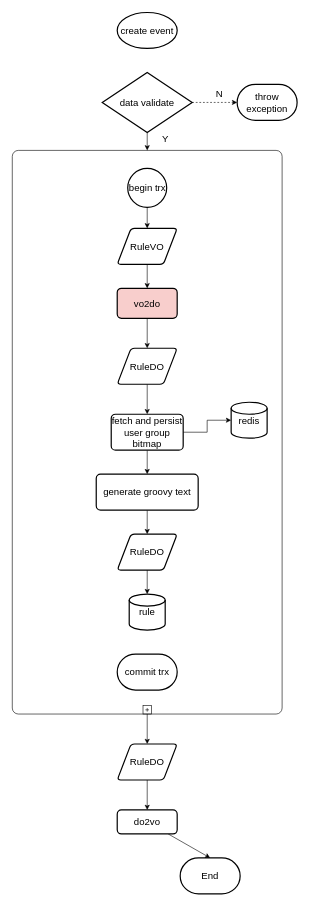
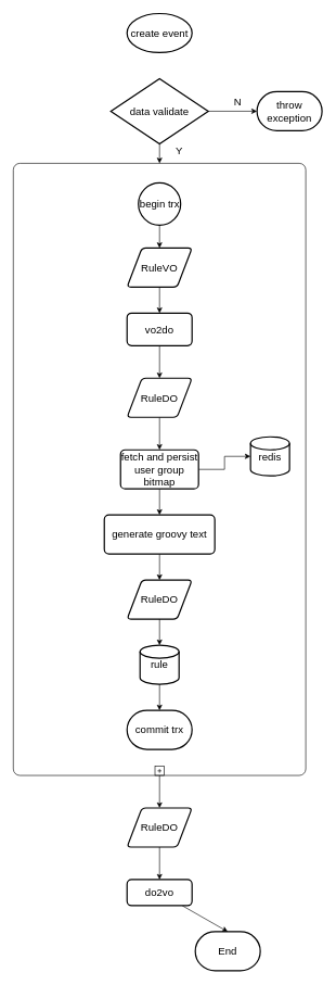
  <mxCell id="0" />
  <mxCell id="1" parent="0" />
  <mxCell id="2" value="create event" style="strokeWidth=2;html=1;shape=mxgraph.flowchart.start_1;whiteSpace=wrap;fontSize=16;" parent="1" vertex="1"><mxGeometry x="195" y="20" width="100" height="60" as="geometry" /></mxCell>
- <mxCell id="3" style="edgeStyle=orthogonalEdgeStyle;rounded=0;orthogonalLoop=1;jettySize=auto;html=1;entryX=0;entryY=0.5;entryDx=0;entryDy=0;entryPerimeter=0;dashed=1;" parent="1" source="5" target="35" edge="1"><mxGeometry relative="1" as="geometry"><mxPoint x="445" y="170" as="targetPoint" /></mxGeometry></mxCell>
+ <mxCell id="3" style="edgeStyle=orthogonalEdgeStyle;rounded=0;orthogonalLoop=1;jettySize=auto;html=1;entryX=0;entryY=0.5;entryDx=0;entryDy=0;entryPerimeter=0;" parent="1" source="5" target="35" edge="1"><mxGeometry relative="1" as="geometry"><mxPoint x="445" y="170" as="targetPoint" /></mxGeometry></mxCell>
  <mxCell id="4" style="rounded=0;orthogonalLoop=1;jettySize=auto;html=1;entryX=0.5;entryY=0;entryDx=0;entryDy=0;entryPerimeter=0;fontSize=16;targetPerimeterSpacing=0;" parent="1" source="5" target="9" edge="1"><mxGeometry relative="1" as="geometry" /></mxCell>
  <mxCell id="5" value="data validate" style="strokeWidth=2;html=1;shape=mxgraph.flowchart.decision;whiteSpace=wrap;fontSize=16;" parent="1" vertex="1"><mxGeometry x="170" y="120" width="150" height="100" as="geometry" /></mxCell>
  <mxCell id="6" value="N" style="text;html=1;align=center;verticalAlign=middle;resizable=0;points=[];autosize=1;strokeColor=none;fillColor=none;fontSize=16;" parent="1" vertex="1"><mxGeometry x="345" y="140" width="40" height="30" as="geometry" /></mxCell>
  <mxCell id="7" style="edgeStyle=none;rounded=0;orthogonalLoop=1;jettySize=auto;html=1;entryX=0.5;entryY=0;entryDx=0;entryDy=0;fontSize=16;targetPerimeterSpacing=0;" parent="1" source="9" target="30" edge="1"><mxGeometry relative="1" as="geometry" /></mxCell>
  <mxCell id="8" style="edgeStyle=orthogonalEdgeStyle;rounded=0;orthogonalLoop=1;jettySize=auto;html=1;exitX=0.5;exitY=0;exitDx=0;exitDy=0;exitPerimeter=0;entryX=0.5;entryY=0;entryDx=0;entryDy=0;entryPerimeter=0;" parent="1" source="9" target="15" edge="1"><mxGeometry relative="1" as="geometry" /></mxCell>
  <mxCell id="9" value="" style="points=[[0.25,0,0],[0.5,0,0],[0.75,0,0],[1,0.25,0],[1,0.5,0],[1,0.75,0],[0.75,1,0],[0.5,1,0],[0.25,1,0],[0,0.75,0],[0,0.5,0],[0,0.25,0]];shape=mxgraph.bpmn.task;whiteSpace=wrap;rectStyle=rounded;size=10;html=1;taskMarker=abstract;isLoopSub=1;fontSize=16;movable=1;resizable=1;rotatable=1;deletable=1;editable=1;connectable=1;" parent="1" vertex="1"><mxGeometry x="20" y="250" width="450" height="940" as="geometry" /></mxCell>
  <mxCell id="10" style="edgeStyle=orthogonalEdgeStyle;rounded=0;orthogonalLoop=1;jettySize=auto;html=1;entryX=0.5;entryY=0;entryDx=0;entryDy=0;fontSize=16;" parent="1" source="11" target="17" edge="1"><mxGeometry relative="1" as="geometry" /></mxCell>
- <mxCell id="11" value="vo2do" style="rounded=1;whiteSpace=wrap;html=1;absoluteArcSize=1;arcSize=14;strokeWidth=2;fontSize=16;fillColor=#f8cecc;" parent="1" vertex="1"><mxGeometry x="195" y="480" width="100" height="50" as="geometry" /></mxCell>
+ <mxCell id="11" value="vo2do" style="rounded=1;whiteSpace=wrap;html=1;absoluteArcSize=1;arcSize=14;strokeWidth=2;fontSize=16;" parent="1" vertex="1"><mxGeometry x="195" y="480" width="100" height="50" as="geometry" /></mxCell>
  <mxCell id="12" style="edgeStyle=orthogonalEdgeStyle;rounded=0;orthogonalLoop=1;jettySize=auto;html=1;fontSize=16;" parent="1" source="13" target="11" edge="1"><mxGeometry relative="1" as="geometry" /></mxCell>
  <mxCell id="13" value="RuleVO" style="shape=parallelogram;html=1;strokeWidth=2;perimeter=parallelogramPerimeter;whiteSpace=wrap;rounded=1;arcSize=12;size=0.23;fontSize=16;" parent="1" vertex="1"><mxGeometry x="195" y="380" width="100" height="60" as="geometry" /></mxCell>
  <mxCell id="14" style="edgeStyle=orthogonalEdgeStyle;rounded=0;orthogonalLoop=1;jettySize=auto;html=1;exitX=0.5;exitY=1;exitDx=0;exitDy=0;exitPerimeter=0;entryX=0.5;entryY=0;entryDx=0;entryDy=0;fontSize=16;" parent="1" source="15" target="13" edge="1"><mxGeometry relative="1" as="geometry" /></mxCell>
  <mxCell id="15" value="begin trx" style="strokeWidth=2;html=1;shape=mxgraph.flowchart.start_2;whiteSpace=wrap;fontSize=16;" parent="1" vertex="1"><mxGeometry x="212.5" y="280" width="65" height="65" as="geometry" /></mxCell>
  <mxCell id="16" value="" style="edgeStyle=orthogonalEdgeStyle;rounded=0;orthogonalLoop=1;jettySize=auto;html=1;fontSize=16;" parent="1" source="17" target="20" edge="1"><mxGeometry relative="1" as="geometry" /></mxCell>
  <mxCell id="17" value="RuleDO" style="shape=parallelogram;html=1;strokeWidth=2;perimeter=parallelogramPerimeter;whiteSpace=wrap;rounded=1;arcSize=12;size=0.23;fontSize=16;" parent="1" vertex="1"><mxGeometry x="195" y="580" width="100" height="60" as="geometry" /></mxCell>
  <mxCell id="18" value="" style="edgeStyle=orthogonalEdgeStyle;rounded=0;orthogonalLoop=1;jettySize=auto;html=1;fontSize=16;" parent="1" source="20" target="22" edge="1"><mxGeometry relative="1" as="geometry" /></mxCell>
  <mxCell id="19" style="edgeStyle=orthogonalEdgeStyle;rounded=0;orthogonalLoop=1;jettySize=auto;html=1;fontSize=16;" parent="1" source="20" target="23" edge="1"><mxGeometry relative="1" as="geometry" /></mxCell>
  <mxCell id="20" value="fetch and persist user group bitmap" style="whiteSpace=wrap;html=1;fontSize=16;strokeWidth=2;rounded=1;arcSize=12;" parent="1" vertex="1"><mxGeometry x="185" y="690" width="120" height="60" as="geometry" /></mxCell>
  <mxCell id="21" style="edgeStyle=orthogonalEdgeStyle;rounded=0;orthogonalLoop=1;jettySize=auto;html=1;entryX=0.5;entryY=0;entryDx=0;entryDy=0;fontSize=16;" parent="1" source="22" target="25" edge="1"><mxGeometry relative="1" as="geometry" /></mxCell>
  <mxCell id="22" value="generate groovy text" style="whiteSpace=wrap;html=1;fontSize=16;strokeWidth=2;rounded=1;arcSize=12;" parent="1" vertex="1"><mxGeometry x="160" y="790" width="170" height="60" as="geometry" /></mxCell>
  <mxCell id="23" value="redis" style="strokeWidth=2;html=1;shape=mxgraph.flowchart.database;whiteSpace=wrap;fontSize=16;" parent="1" vertex="1"><mxGeometry x="385" y="670" width="60" height="60" as="geometry" /></mxCell>
  <mxCell id="24" style="edgeStyle=orthogonalEdgeStyle;rounded=0;orthogonalLoop=1;jettySize=auto;html=1;entryX=0.5;entryY=0;entryDx=0;entryDy=0;entryPerimeter=0;fontSize=16;" parent="1" source="25" target="27" edge="1"><mxGeometry relative="1" as="geometry" /></mxCell>
  <mxCell id="25" value="RuleDO" style="shape=parallelogram;html=1;strokeWidth=2;perimeter=parallelogramPerimeter;whiteSpace=wrap;rounded=1;arcSize=12;size=0.23;fontSize=16;" parent="1" vertex="1"><mxGeometry x="195" y="890" width="100" height="60" as="geometry" /></mxCell>
+ <mxCell id="26" style="edgeStyle=none;rounded=0;orthogonalLoop=1;jettySize=auto;html=1;entryX=0.5;entryY=0;entryDx=0;entryDy=0;entryPerimeter=0;fontSize=16;" parent="1" source="27" target="34" edge="1"><mxGeometry relative="1" as="geometry"><mxPoint x="245" y="1080" as="targetPoint" /></mxGeometry></mxCell>
  <mxCell id="27" value="rule" style="strokeWidth=2;html=1;shape=mxgraph.flowchart.database;whiteSpace=wrap;fontSize=16;" parent="1" vertex="1"><mxGeometry x="215" y="990" width="60" height="60" as="geometry" /></mxCell>
  <mxCell id="28" value="Y" style="text;html=1;align=center;verticalAlign=middle;resizable=0;points=[];autosize=1;strokeColor=none;fillColor=none;fontSize=16;" parent="1" vertex="1"><mxGeometry x="260" y="215" width="30" height="30" as="geometry" /></mxCell>
  <mxCell id="29" style="edgeStyle=none;rounded=0;orthogonalLoop=1;jettySize=auto;html=1;entryX=0.5;entryY=0;entryDx=0;entryDy=0;fontSize=16;targetPerimeterSpacing=0;" parent="1" source="30" target="32" edge="1"><mxGeometry relative="1" as="geometry" /></mxCell>
  <mxCell id="30" value="RuleDO" style="shape=parallelogram;html=1;strokeWidth=2;perimeter=parallelogramPerimeter;whiteSpace=wrap;rounded=1;arcSize=12;size=0.23;fontSize=16;" parent="1" vertex="1"><mxGeometry x="195" y="1240" width="100" height="60" as="geometry" /></mxCell>
  <mxCell id="31" style="edgeStyle=none;rounded=0;orthogonalLoop=1;jettySize=auto;html=1;entryX=0.5;entryY=0;entryDx=0;entryDy=0;entryPerimeter=0;fontSize=16;targetPerimeterSpacing=0;" parent="1" source="32" target="33" edge="1"><mxGeometry relative="1" as="geometry"><mxPoint x="245" y="1430" as="targetPoint" /></mxGeometry></mxCell>
  <mxCell id="32" value="do2vo" style="rounded=1;whiteSpace=wrap;html=1;absoluteArcSize=1;arcSize=14;strokeWidth=2;fontSize=16;" parent="1" vertex="1"><mxGeometry x="195" y="1350" width="100" height="40" as="geometry" /></mxCell>
  <mxCell id="33" value="End" style="strokeWidth=2;html=1;shape=mxgraph.flowchart.terminator;whiteSpace=wrap;fontSize=16;" vertex="1" parent="1"><mxGeometry x="300" y="1430" width="100" height="60" as="geometry" /></mxCell>
  <mxCell id="34" value="commit trx" style="strokeWidth=2;html=1;shape=mxgraph.flowchart.terminator;whiteSpace=wrap;fontSize=16;" vertex="1" parent="1"><mxGeometry x="195" y="1090" width="100" height="60" as="geometry" /></mxCell>
  <mxCell id="35" value="throw exception" style="strokeWidth=2;html=1;shape=mxgraph.flowchart.terminator;whiteSpace=wrap;fontSize=16;" vertex="1" parent="1"><mxGeometry x="395" y="140" width="100" height="60" as="geometry" /></mxCell>
